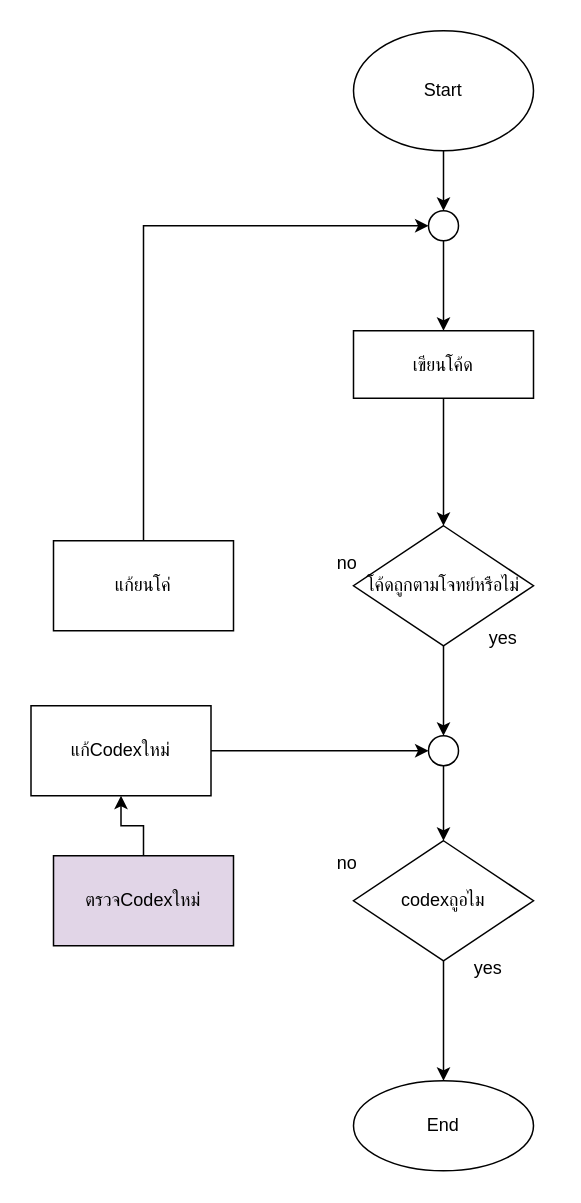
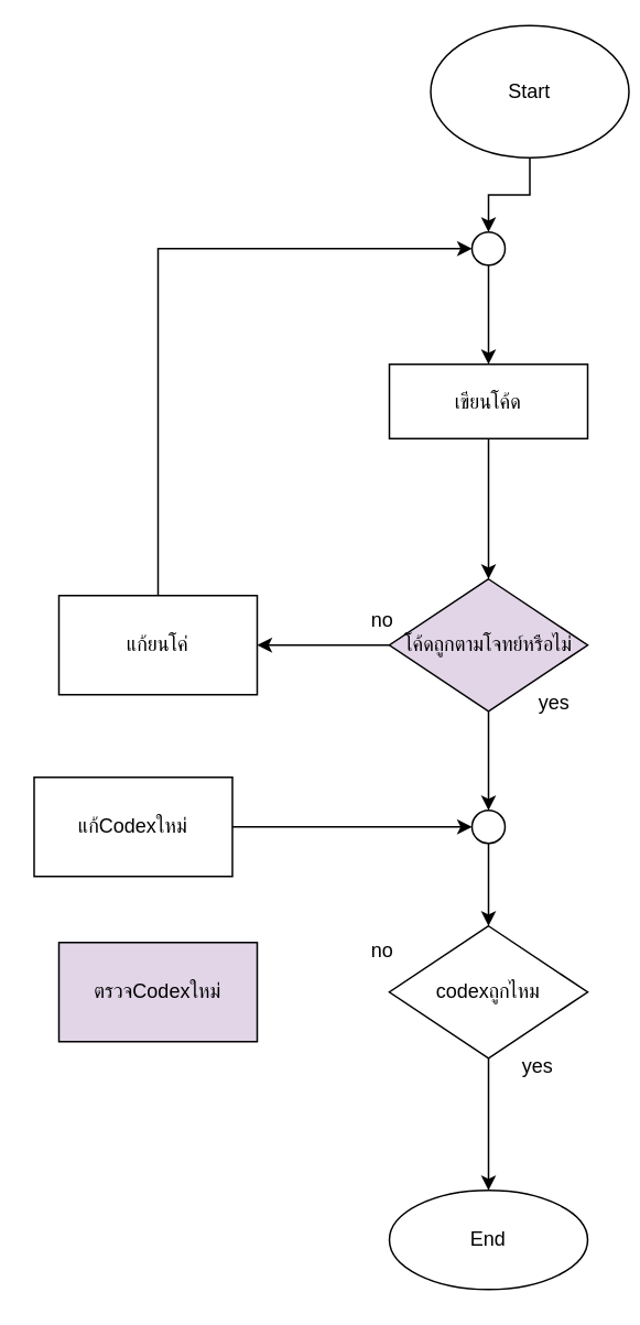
  <mxCell id="0" />
  <mxCell id="1" parent="0" />
  <mxCell id="2" value="" style="edgeStyle=orthogonalEdgeStyle;rounded=0;orthogonalLoop=1;jettySize=auto;html=1;" edge="1" parent="1" source="3" target="12"><mxGeometry relative="1" as="geometry" /></mxCell>
- <mxCell id="3" value="Start" style="ellipse;whiteSpace=wrap;html=1;" vertex="1" parent="1"><mxGeometry x="235" y="20" width="120" height="80" as="geometry" /></mxCell>
+ <mxCell id="3" value="Start" style="ellipse;whiteSpace=wrap;html=1;" vertex="1" parent="1"><mxGeometry x="260" y="15" width="120" height="80" as="geometry" /></mxCell>
  <mxCell id="4" value="" style="edgeStyle=orthogonalEdgeStyle;rounded=0;orthogonalLoop=1;jettySize=auto;html=1;" edge="1" parent="1" source="5"><mxGeometry relative="1" as="geometry"><mxPoint x="295" y="350" as="targetPoint" /></mxGeometry></mxCell>
  <mxCell id="5" value="เขียนโค้ด" style="rounded=0;whiteSpace=wrap;html=1;" vertex="1" parent="1"><mxGeometry x="235" y="220" width="120" height="45" as="geometry" /></mxCell>
+ <mxCell id="6" value="" style="edgeStyle=orthogonalEdgeStyle;rounded=0;orthogonalLoop=1;jettySize=auto;html=1;" edge="1" parent="1" source="8" target="10"><mxGeometry relative="1" as="geometry" /></mxCell>
  <mxCell id="7" value="" style="edgeStyle=orthogonalEdgeStyle;rounded=0;orthogonalLoop=1;jettySize=auto;html=1;" edge="1" parent="1" source="8" target="19"><mxGeometry relative="1" as="geometry" /></mxCell>
- <mxCell id="8" value="โค้ดถูกตามโจทย์หรือไม่" style="rhombus;whiteSpace=wrap;html=1;" vertex="1" parent="1"><mxGeometry x="235" y="350" width="120" height="80" as="geometry" /></mxCell>
+ <mxCell id="8" value="โค้ดถูกตามโจทย์หรือไม่" style="rhombus;whiteSpace=wrap;html=1;fillColor=#e1d5e7;" vertex="1" parent="1"><mxGeometry x="235" y="350" width="120" height="80" as="geometry" /></mxCell>
  <mxCell id="9" value="" style="edgeStyle=orthogonalEdgeStyle;rounded=0;orthogonalLoop=1;jettySize=auto;html=1;entryX=0;entryY=0.5;entryDx=0;entryDy=0;" edge="1" parent="1" source="10" target="12"><mxGeometry relative="1" as="geometry"><mxPoint x="95" y="250" as="targetPoint" /><Array as="points"><mxPoint x="95" y="150" /></Array></mxGeometry></mxCell>
  <mxCell id="10" value="แก้ยนโค่" style="whiteSpace=wrap;html=1;" vertex="1" parent="1"><mxGeometry x="35" y="360" width="120" height="60" as="geometry" /></mxCell>
  <mxCell id="11" value="" style="edgeStyle=orthogonalEdgeStyle;rounded=0;orthogonalLoop=1;jettySize=auto;html=1;" edge="1" parent="1" source="12" target="5"><mxGeometry relative="1" as="geometry" /></mxCell>
  <mxCell id="12" value="" style="ellipse;whiteSpace=wrap;html=1;aspect=fixed;" vertex="1" parent="1"><mxGeometry x="285" y="140" width="20" height="20" as="geometry" /></mxCell>
  <mxCell id="13" value="End" style="ellipse;whiteSpace=wrap;html=1;" vertex="1" parent="1"><mxGeometry x="235" y="720" width="120" height="60" as="geometry" /></mxCell>
  <mxCell id="14" value="no" style="text;html=1;align=center;verticalAlign=middle;whiteSpace=wrap;rounded=0;" vertex="1" parent="1"><mxGeometry x="201" y="360" width="60" height="30" as="geometry" /></mxCell>
  <mxCell id="15" value="yes" style="text;html=1;align=center;verticalAlign=middle;whiteSpace=wrap;rounded=0;" vertex="1" parent="1"><mxGeometry x="305" y="410" width="60" height="30" as="geometry" /></mxCell>
  <mxCell id="16" value="" style="edgeStyle=orthogonalEdgeStyle;rounded=0;orthogonalLoop=1;jettySize=auto;html=1;" edge="1" parent="1" source="17" target="13"><mxGeometry relative="1" as="geometry" /></mxCell>
- <mxCell id="17" value="codexถูอไม" style="rhombus;whiteSpace=wrap;html=1;" vertex="1" parent="1"><mxGeometry x="235" y="560" width="120" height="80" as="geometry" /></mxCell>
+ <mxCell id="17" value="codexถูกไหม" style="rhombus;whiteSpace=wrap;html=1;" vertex="1" parent="1"><mxGeometry x="235" y="560" width="120" height="80" as="geometry" /></mxCell>
  <mxCell id="18" value="" style="edgeStyle=orthogonalEdgeStyle;rounded=0;orthogonalLoop=1;jettySize=auto;html=1;" edge="1" parent="1" source="19" target="17"><mxGeometry relative="1" as="geometry" /></mxCell>
  <mxCell id="19" value="" style="ellipse;whiteSpace=wrap;html=1;aspect=fixed;" vertex="1" parent="1"><mxGeometry x="285" y="490" width="20" height="20" as="geometry" /></mxCell>
- <mxCell id="20" value="" style="edgeStyle=orthogonalEdgeStyle;rounded=0;orthogonalLoop=1;jettySize=auto;html=1;" edge="1" parent="1" source="21" target="25"><mxGeometry relative="1" as="geometry" /></mxCell>
  <mxCell id="21" value="ตรวจCodexใหม่" style="whiteSpace=wrap;html=1;fillColor=#e1d5e7;" vertex="1" parent="1"><mxGeometry x="35" y="570" width="120" height="60" as="geometry" /></mxCell>
  <mxCell id="22" value="yes" style="text;html=1;align=center;verticalAlign=middle;whiteSpace=wrap;rounded=0;" vertex="1" parent="1"><mxGeometry x="295" y="630" width="60" height="30" as="geometry" /></mxCell>
  <mxCell id="23" value="no" style="text;html=1;align=center;verticalAlign=middle;whiteSpace=wrap;rounded=0;" vertex="1" parent="1"><mxGeometry x="201" y="560" width="60" height="30" as="geometry" /></mxCell>
  <mxCell id="24" value="" style="edgeStyle=orthogonalEdgeStyle;rounded=0;orthogonalLoop=1;jettySize=auto;html=1;" edge="1" parent="1" source="25" target="19"><mxGeometry relative="1" as="geometry" /></mxCell>
  <mxCell id="25" value="แก้Codexใหม่" style="whiteSpace=wrap;html=1;" vertex="1" parent="1"><mxGeometry x="20" y="470" width="120" height="60" as="geometry" /></mxCell>
